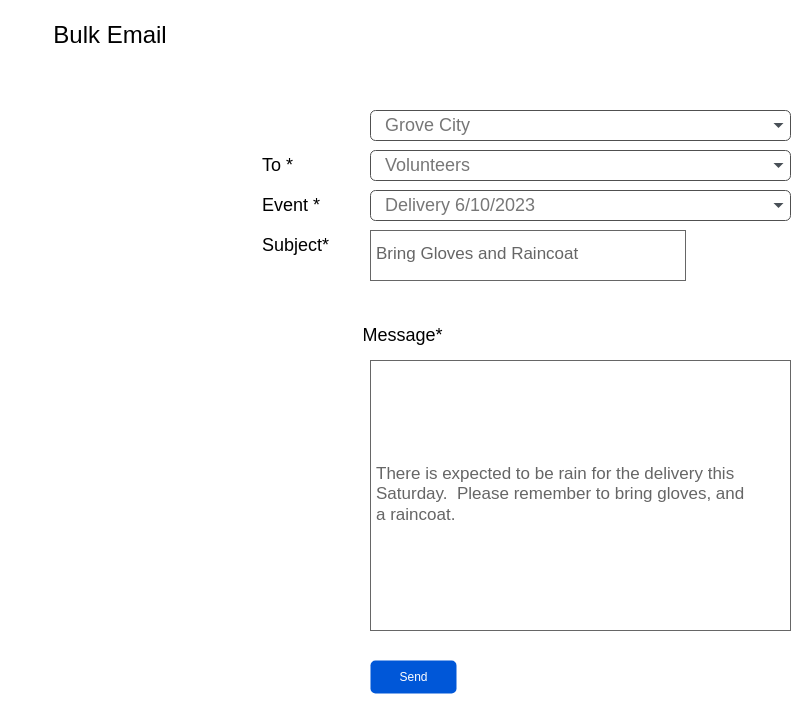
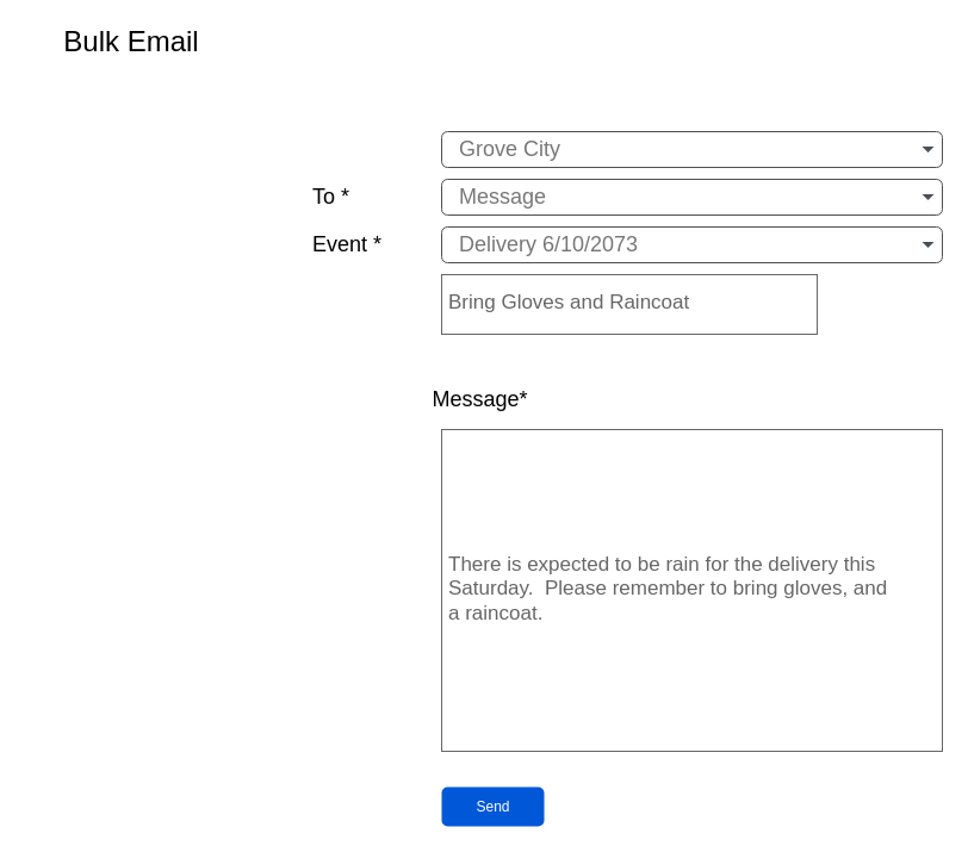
  <mxCell id="0" />
  <mxCell id="1" parent="0" />
  <mxCell id="2" value="Bring Gloves and Raincoat" style="strokeWidth=1;shadow=0;dashed=0;align=center;html=1;shape=mxgraph.mockup.text.textBox;fontColor=#666666;align=left;fontSize=17;spacingLeft=4;spacingTop=-3;strokeColor=#666666;mainText=" vertex="1" parent="1"><mxGeometry x="370" y="230" width="315" height="50" as="geometry" /></mxCell>
- <mxCell id="3" value="&lt;font style=&quot;font-size: 18px;&quot;&gt;Subject*&amp;nbsp;&lt;/font&gt;" style="text;strokeColor=none;align=left;fillColor=none;html=1;verticalAlign=middle;whiteSpace=wrap;rounded=0;" vertex="1" parent="1"><mxGeometry x="260" y="230" width="60" height="30" as="geometry" /></mxCell>
- <mxCell id="4" value="&lt;font style=&quot;font-size: 18px;&quot;&gt;Volunteers&lt;/font&gt;" style="html=1;shadow=0;dashed=0;shape=mxgraph.bootstrap.rrect;rSize=5;strokeColor=#505050;strokeWidth=1;fillColor=#ffffff;fontColor=#777777;whiteSpace=wrap;align=left;verticalAlign=middle;fontStyle=0;fontSize=12;spacing=15;" vertex="1" parent="1"><mxGeometry x="370" y="150" width="420" height="30" as="geometry" /></mxCell>
+ <mxCell id="4" value="&lt;font style=&quot;font-size: 18px;&quot;&gt;Message&lt;/font&gt;" style="html=1;shadow=0;dashed=0;shape=mxgraph.bootstrap.rrect;rSize=5;strokeColor=#505050;strokeWidth=1;fillColor=#ffffff;fontColor=#777777;whiteSpace=wrap;align=left;verticalAlign=middle;fontStyle=0;fontSize=12;spacing=15;" vertex="1" parent="1"><mxGeometry x="370" y="150" width="420" height="30" as="geometry" /></mxCell>
  <mxCell id="5" value="" style="shape=triangle;direction=south;fillColor=#495057;strokeColor=none;perimeter=none;fontSize=18;" vertex="1" parent="4"><mxGeometry x="1" y="0.5" width="10" height="5" relative="1" as="geometry"><mxPoint x="-17" y="-2.5" as="offset" /></mxGeometry></mxCell>
  <mxCell id="6" value="&lt;font style=&quot;font-size: 18px;&quot;&gt;To *&lt;/font&gt;" style="text;strokeColor=none;align=left;fillColor=none;html=1;verticalAlign=middle;whiteSpace=wrap;rounded=0;" vertex="1" parent="1"><mxGeometry x="260" y="150" width="60" height="30" as="geometry" /></mxCell>
- <mxCell id="7" value="&lt;font style=&quot;font-size: 18px;&quot;&gt;Delivery 6/10/2023&lt;/font&gt;" style="html=1;shadow=0;dashed=0;shape=mxgraph.bootstrap.rrect;rSize=5;strokeColor=#505050;strokeWidth=1;fillColor=#ffffff;fontColor=#777777;whiteSpace=wrap;align=left;verticalAlign=middle;fontStyle=0;fontSize=12;spacing=15;" vertex="1" parent="1"><mxGeometry x="370" y="190" width="420" height="30" as="geometry" /></mxCell>
+ <mxCell id="7" value="&lt;font style=&quot;font-size: 18px;&quot;&gt;Delivery 6/10/2073&lt;/font&gt;" style="html=1;shadow=0;dashed=0;shape=mxgraph.bootstrap.rrect;rSize=5;strokeColor=#505050;strokeWidth=1;fillColor=#ffffff;fontColor=#777777;whiteSpace=wrap;align=left;verticalAlign=middle;fontStyle=0;fontSize=12;spacing=15;" vertex="1" parent="1"><mxGeometry x="370" y="190" width="420" height="30" as="geometry" /></mxCell>
  <mxCell id="8" value="" style="shape=triangle;direction=south;fillColor=#495057;strokeColor=none;perimeter=none;fontSize=18;" vertex="1" parent="7"><mxGeometry x="1" y="0.5" width="10" height="5" relative="1" as="geometry"><mxPoint x="-17" y="-2.5" as="offset" /></mxGeometry></mxCell>
  <mxCell id="9" value="&lt;font style=&quot;font-size: 18px;&quot;&gt;Event *&lt;/font&gt;" style="text;strokeColor=none;align=left;fillColor=none;html=1;verticalAlign=middle;whiteSpace=wrap;rounded=0;" vertex="1" parent="1"><mxGeometry x="260" y="190" width="65" height="30" as="geometry" /></mxCell>
  <mxCell id="10" value="There is expected to be rain for the delivery this &lt;br&gt;Saturday.&amp;nbsp; Please remember to bring gloves, and &lt;br&gt;a raincoat." style="strokeWidth=1;shadow=0;dashed=0;align=left;html=1;shape=mxgraph.mockup.text.textBox;fontColor=#666666;align=left;fontSize=17;spacingLeft=4;spacingTop=-3;strokeColor=#666666;mainText=" vertex="1" parent="1"><mxGeometry x="370" y="360" width="420" height="270" as="geometry" /></mxCell>
  <mxCell id="11" value="&lt;font style=&quot;font-size: 18px;&quot;&gt;Message*&amp;nbsp;&lt;/font&gt;" style="text;strokeColor=none;align=center;fillColor=none;html=1;verticalAlign=middle;whiteSpace=wrap;rounded=0;" vertex="1" parent="1"><mxGeometry x="375" y="320" width="60" height="30" as="geometry" /></mxCell>
  <mxCell id="12" value="&lt;font style=&quot;font-size: 24px;&quot;&gt;Bulk Email&lt;/font&gt;" style="text;strokeColor=none;align=center;fillColor=none;html=1;verticalAlign=middle;whiteSpace=wrap;rounded=0;fontSize=18;" vertex="1" parent="1"><mxGeometry x="20" y="20" width="180" height="30" as="geometry" /></mxCell>
  <mxCell id="13" value="&lt;font style=&quot;font-size: 18px;&quot;&gt;Grove City&lt;/font&gt;" style="html=1;shadow=0;dashed=0;shape=mxgraph.bootstrap.rrect;rSize=5;strokeColor=#505050;strokeWidth=1;fillColor=#ffffff;fontColor=#777777;whiteSpace=wrap;align=left;verticalAlign=middle;fontStyle=0;fontSize=12;spacing=15;" vertex="1" parent="1"><mxGeometry x="370" y="110" width="420" height="30" as="geometry" /></mxCell>
  <mxCell id="14" value="" style="shape=triangle;direction=south;fillColor=#495057;strokeColor=none;perimeter=none;fontSize=18;" vertex="1" parent="13"><mxGeometry x="1" y="0.5" width="10" height="5" relative="1" as="geometry"><mxPoint x="-17" y="-2.5" as="offset" /></mxGeometry></mxCell>
  <mxCell id="15" value="Send" style="rounded=1;fillColor=#0057D8;strokeColor=none;html=1;fontColor=#ffffff;align=center;verticalAlign=middle;fontStyle=0;fontSize=12;sketch=0;" vertex="1" parent="1"><mxGeometry x="370" y="660" width="86" height="33" as="geometry" /></mxCell>
